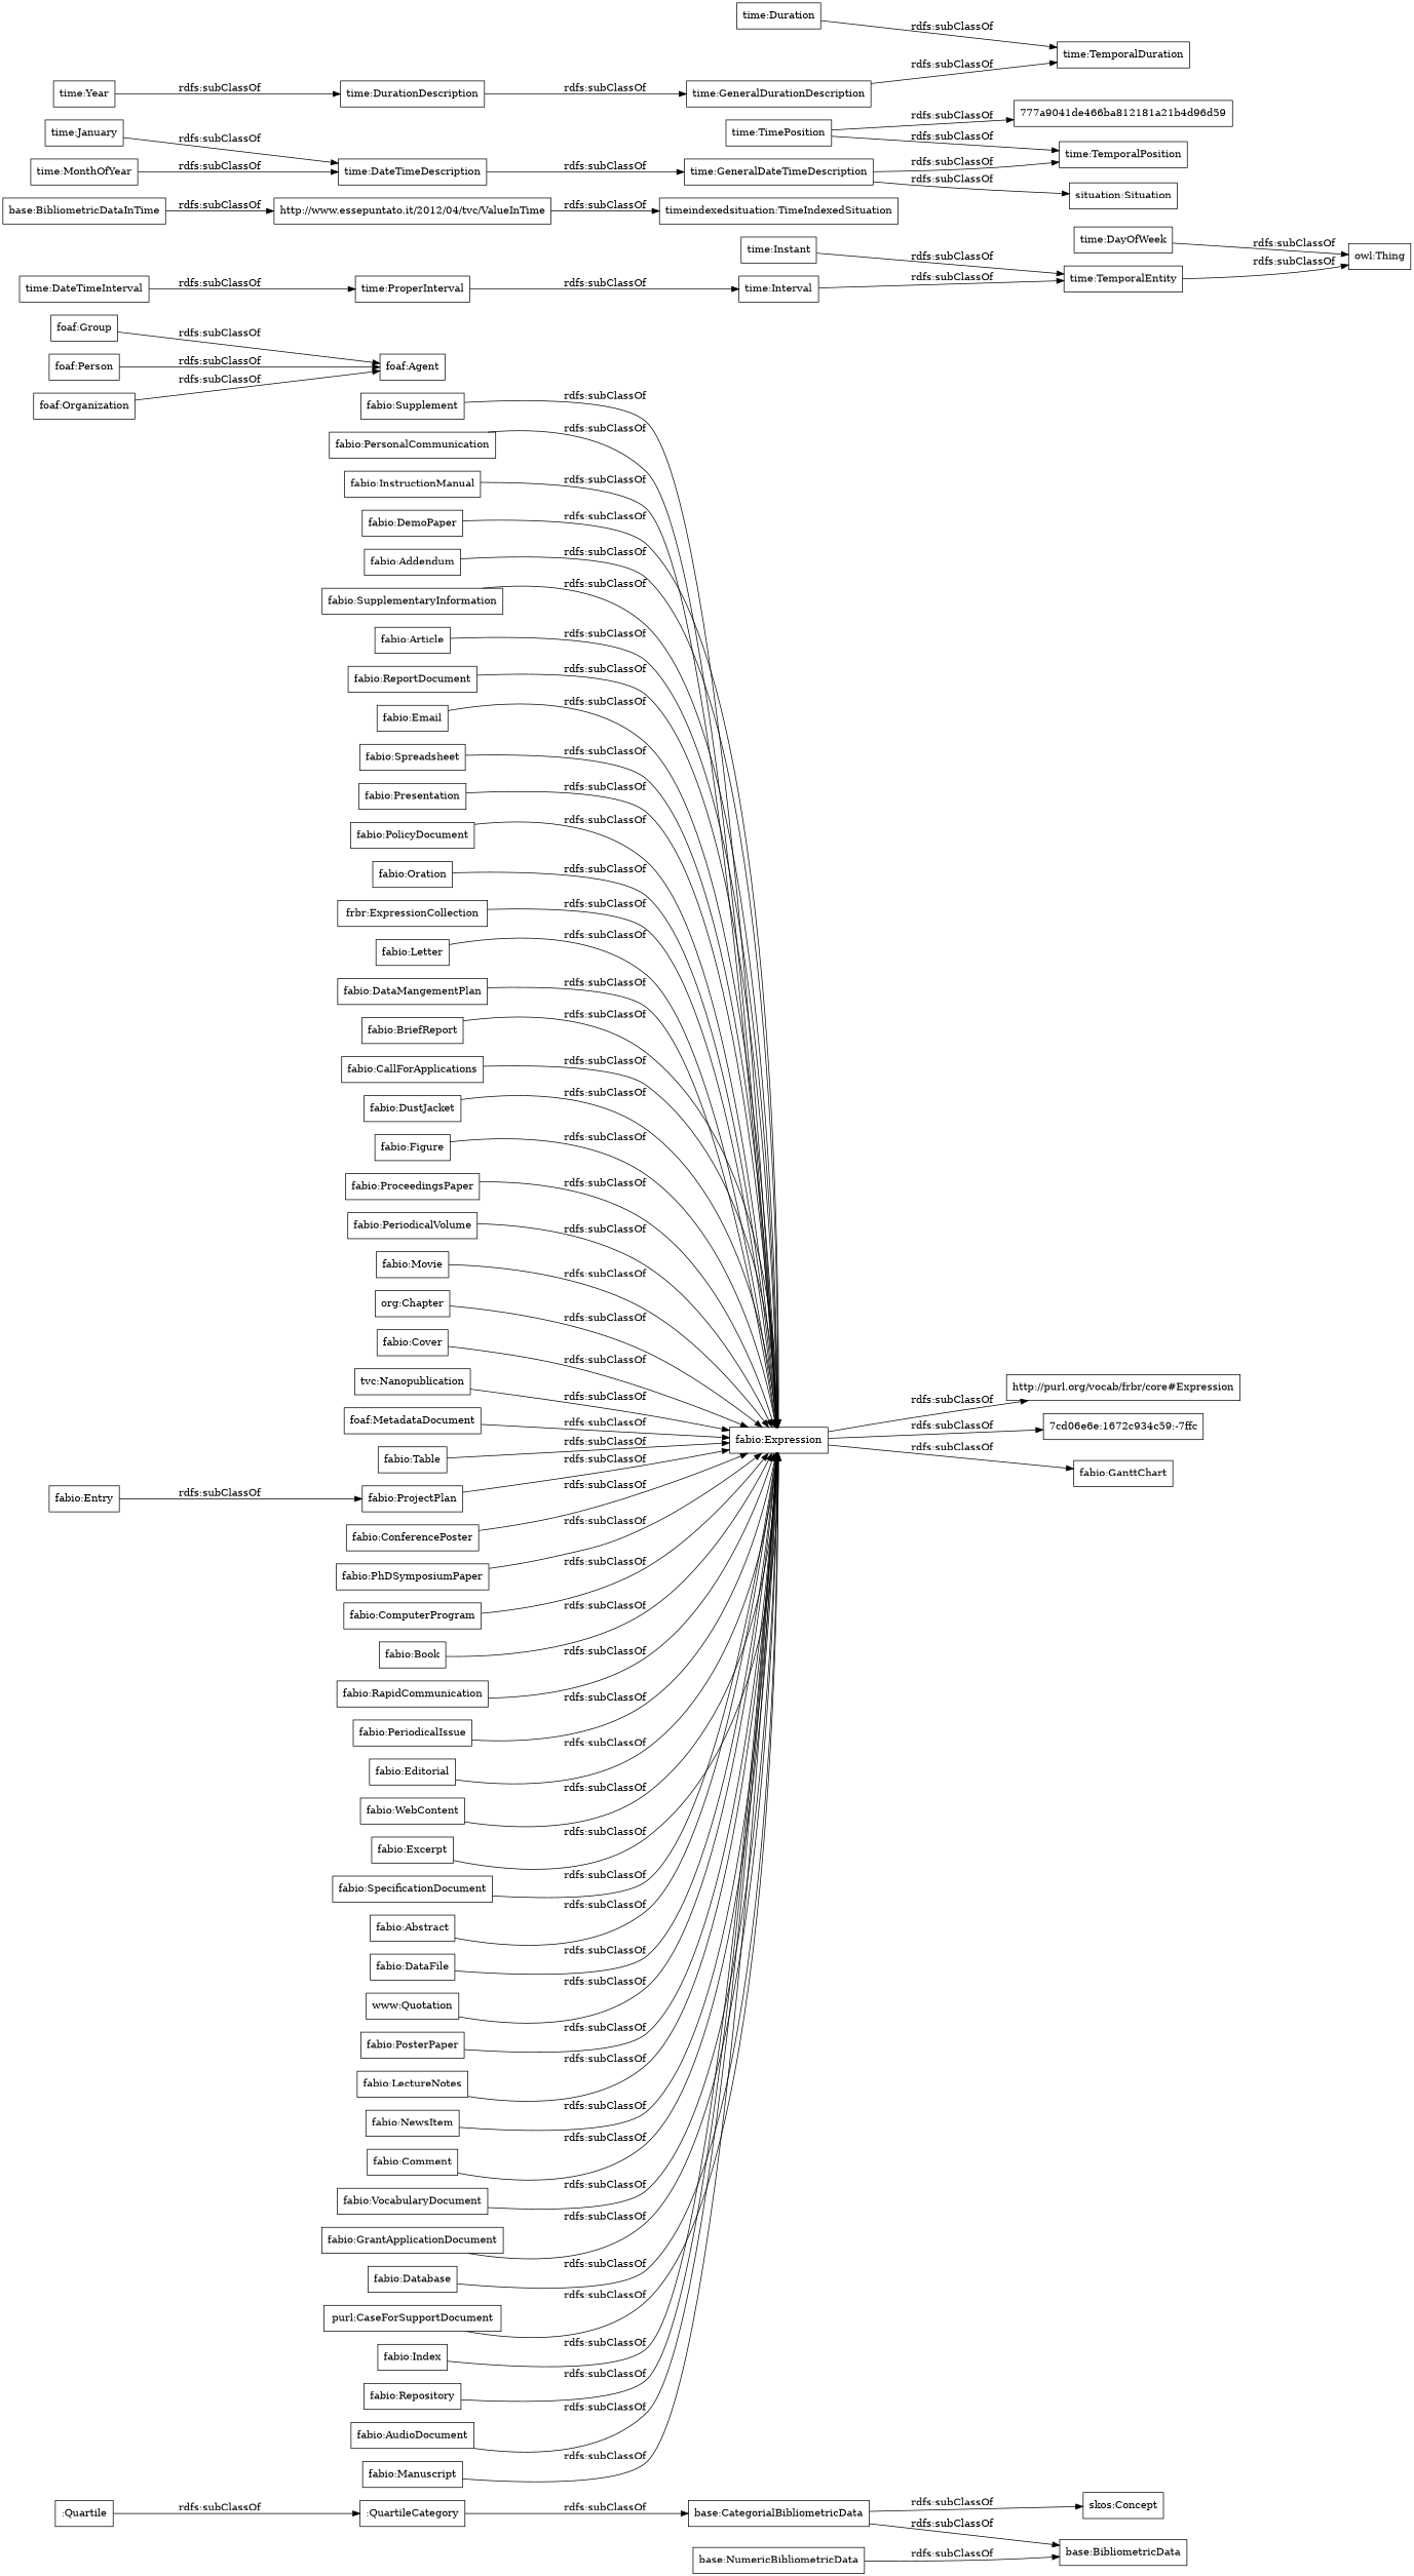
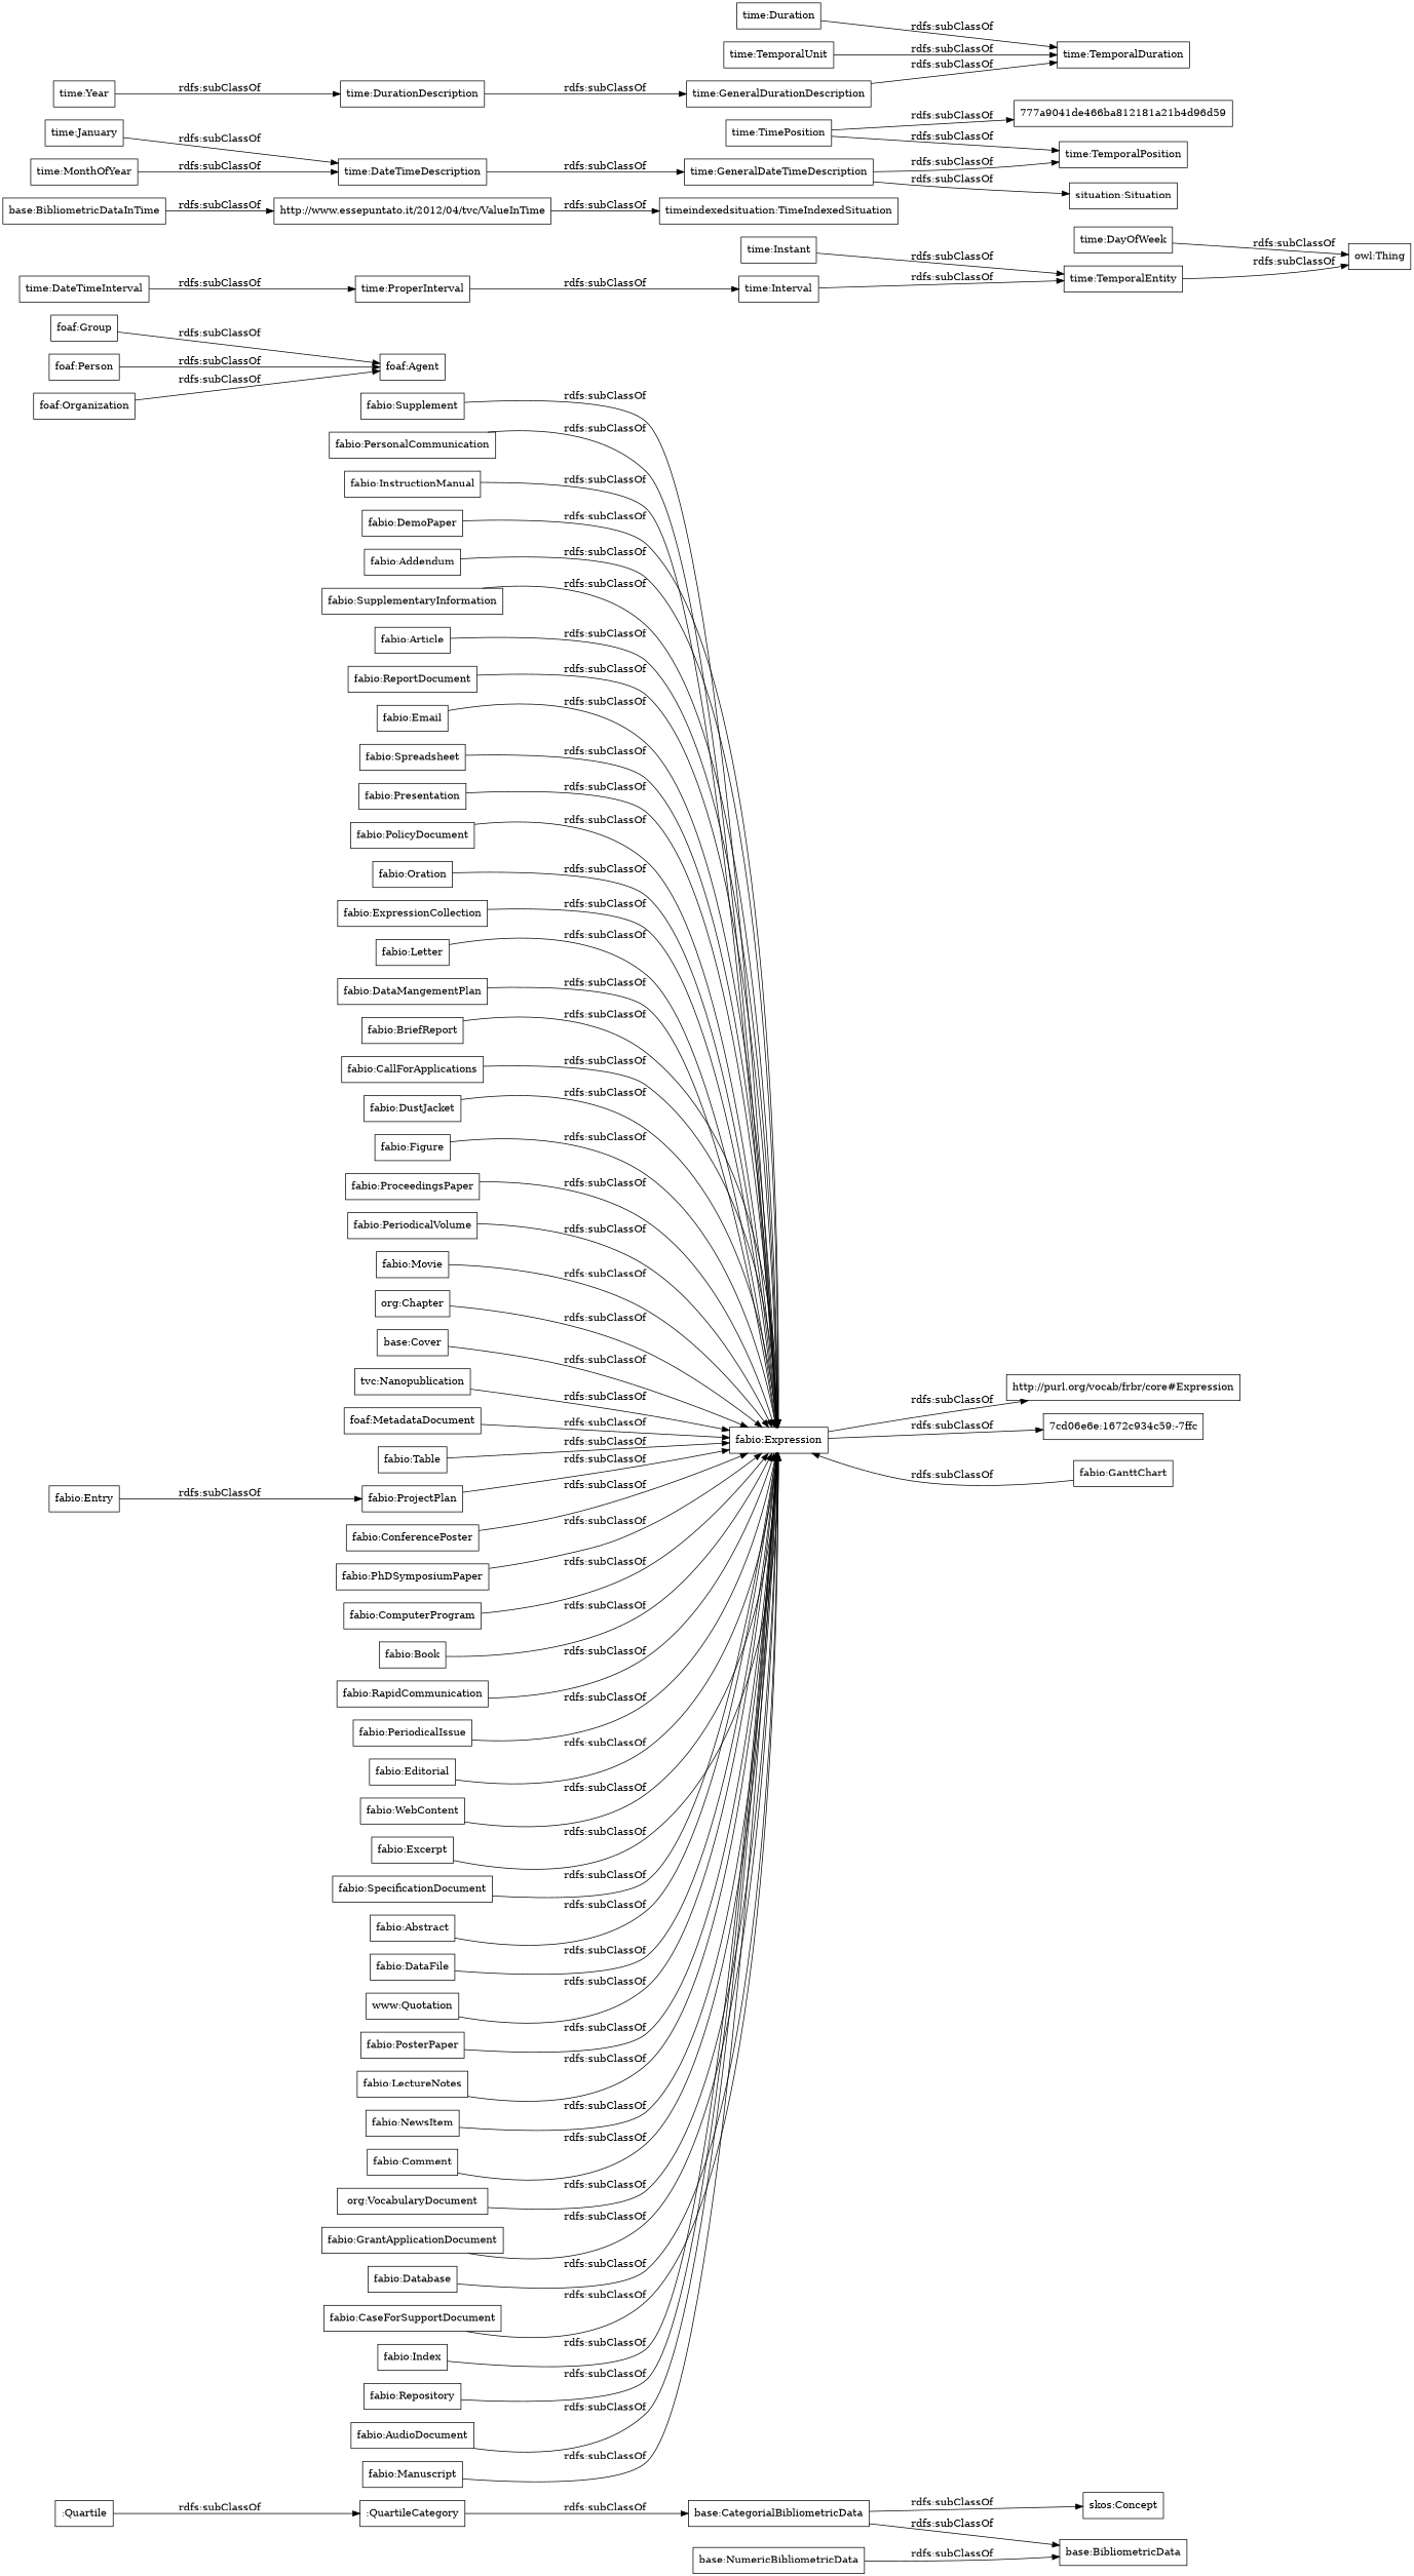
  digraph {
    rankdir=LR
    node [color=black shape=rectangle]
    ":Quartile"
    ":QuartileCategory"
    "base:CategorialBibliometricData"
    "fabio:Supplement"
    "fabio:Expression"
    "http://purl.org/vocab/frbr/core#Expression"
    "7cd06e6e:1672c934c59:-7ffc"
    "fabio:PersonalCommunication"
    "fabio:InstructionManual"
    "fabio:DemoPaper"
    "fabio:Addendum"
    "fabio:SupplementaryInformation"
    "fabio:Article"
    "fabio:ReportDocument"
    "fabio:Email"
    "fabio:Spreadsheet"
    "fabio:Presentation"
    "fabio:PolicyDocument"
    "fabio:Oration"
    "foaf:Group"
    "foaf:Agent"
-   "fabio:ExpressionCollection" [label="frbr:ExpressionCollection"]
+   "fabio:ExpressionCollection"
    "fabio:Letter"
    "fabio:DataMangementPlan"
    "fabio:BriefReport"
    "fabio:CallForApplications"
    "fabio:DustJacket"
    "foaf:Person"
    "fabio:Figure"
    "fabio:ProceedingsPaper"
    "fabio:PeriodicalVolume"
    "fabio:Movie"
    n33 [label="org:Chapter"]
-   "fabio:Cover"
+   "fabio:Cover" [label="base:Cover"]
    n35 [label="tvc:Nanopublication"]
    n36 [label="foaf:MetadataDocument"]
    "fabio:Table"
    "fabio:ProjectPlan"
    "fabio:ConferencePoster"
    "fabio:PhDSymposiumPaper"
    "base:BibliometricData"
    "skos:Concept"
    "fabio:ComputerProgram"
    "foaf:Organization"
    "fabio:Book"
    "fabio:RapidCommunication"
    "fabio:PeriodicalIssue"
    "fabio:Editorial"
    "fabio:WebContent"
    "fabio:Excerpt"
    "fabio:SpecificationDocument"
    "fabio:Abstract"
    "fabio:DataFile"
    n54 [label="www:Quotation"]
    "fabio:PosterPaper"
    "fabio:LectureNotes"
    "fabio:NewsItem"
    "fabio:Comment"
-   "fabio:VocabularyDocument"
+   "fabio:VocabularyDocument" [label="org:VocabularyDocument"]
    "fabio:GanttChart"
    "fabio:GrantApplicationDocument"
    "fabio:Database"
-   "fabio:CaseForSupportDocument" [label="purl:CaseForSupportDocument"]
+   "fabio:CaseForSupportDocument"
    "fabio:Index"
    "fabio:Entry"
    "fabio:Repository"
    "fabio:AudioDocument"
    "fabio:Manuscript"
    "base:NumericBibliometricData"
    "time:Interval"
    "time:TemporalEntity"
    "owl:Thing"
    "http://www.essepuntato.it/2012/04/tvc/ValueInTime"
    "timeindexedsituation:TimeIndexedSituation"
    "base:BibliometricDataInTime"
    "time:GeneralDateTimeDescription"
    "time:TemporalPosition"
    "situation:Situation"
    "time:DateTimeInterval"
    "time:ProperInterval"
    "time:DurationDescription"
    "time:GeneralDurationDescription"
    "time:TemporalDuration"
    "time:Duration"
    "time:January"
    "time:DateTimeDescription"
    "time:TimePosition"
    "777a9041de466ba812181a21b4d96d59"
    "time:Year"
    "time:MonthOfYear"
+   "time:TemporalUnit"
    "time:Instant"
    "time:DayOfWeek"
    ":Quartile" -> ":QuartileCategory" [label="rdfs:subClassOf"]
    ":QuartileCategory" -> "base:CategorialBibliometricData" [label="rdfs:subClassOf"]
    "base:CategorialBibliometricData" -> "base:BibliometricData" [label="rdfs:subClassOf"]
    "base:CategorialBibliometricData" -> "skos:Concept" [label="rdfs:subClassOf"]
    "fabio:Supplement" -> "fabio:Expression" [label="rdfs:subClassOf"]
    "fabio:Expression" -> "http://purl.org/vocab/frbr/core#Expression" [label="rdfs:subClassOf"]
    "fabio:Expression" -> "7cd06e6e:1672c934c59:-7ffc" [label="rdfs:subClassOf"]
    "fabio:PersonalCommunication" -> "fabio:Expression" [label="rdfs:subClassOf"]
    "fabio:InstructionManual" -> "fabio:Expression" [label="rdfs:subClassOf"]
    "fabio:DemoPaper" -> "fabio:Expression" [label="rdfs:subClassOf"]
    "fabio:Addendum" -> "fabio:Expression" [label="rdfs:subClassOf"]
    "fabio:SupplementaryInformation" -> "fabio:Expression" [label="rdfs:subClassOf"]
    "fabio:Article" -> "fabio:Expression" [label="rdfs:subClassOf"]
    "fabio:ReportDocument" -> "fabio:Expression" [label="rdfs:subClassOf"]
    "fabio:Email" -> "fabio:Expression" [label="rdfs:subClassOf"]
    "fabio:Spreadsheet" -> "fabio:Expression" [label="rdfs:subClassOf"]
    "fabio:Presentation" -> "fabio:Expression" [label="rdfs:subClassOf"]
    "fabio:PolicyDocument" -> "fabio:Expression" [label="rdfs:subClassOf"]
    "fabio:Oration" -> "fabio:Expression" [label="rdfs:subClassOf"]
    "foaf:Group" -> "foaf:Agent" [label="rdfs:subClassOf"]
    "fabio:ExpressionCollection" -> "fabio:Expression" [label="rdfs:subClassOf"]
    "fabio:Letter" -> "fabio:Expression" [label="rdfs:subClassOf"]
    "fabio:DataMangementPlan" -> "fabio:Expression" [label="rdfs:subClassOf"]
    "fabio:BriefReport" -> "fabio:Expression" [label="rdfs:subClassOf"]
    "fabio:CallForApplications" -> "fabio:Expression" [label="rdfs:subClassOf"]
    "fabio:DustJacket" -> "fabio:Expression" [label="rdfs:subClassOf"]
    "foaf:Person" -> "foaf:Agent" [label="rdfs:subClassOf"]
    "fabio:Figure" -> "fabio:Expression" [label="rdfs:subClassOf"]
    "fabio:ProceedingsPaper" -> "fabio:Expression" [label="rdfs:subClassOf"]
    "fabio:PeriodicalVolume" -> "fabio:Expression" [label="rdfs:subClassOf"]
    "fabio:Movie" -> "fabio:Expression" [label="rdfs:subClassOf"]
    n33 -> "fabio:Expression" [label="rdfs:subClassOf"]
    "fabio:Cover" -> "fabio:Expression" [label="rdfs:subClassOf"]
    n35 -> "fabio:Expression" [label="rdfs:subClassOf"]
    n36 -> "fabio:Expression" [label="rdfs:subClassOf"]
    "fabio:Table" -> "fabio:Expression" [label="rdfs:subClassOf"]
    "fabio:ProjectPlan" -> "fabio:Expression" [label="rdfs:subClassOf"]
    "fabio:ConferencePoster" -> "fabio:Expression" [label="rdfs:subClassOf"]
    "fabio:PhDSymposiumPaper" -> "fabio:Expression" [label="rdfs:subClassOf"]
    "fabio:ComputerProgram" -> "fabio:Expression" [label="rdfs:subClassOf"]
    "foaf:Organization" -> "foaf:Agent" [label="rdfs:subClassOf"]
    "fabio:Book" -> "fabio:Expression" [label="rdfs:subClassOf"]
    "fabio:RapidCommunication" -> "fabio:Expression" [label="rdfs:subClassOf"]
    "fabio:PeriodicalIssue" -> "fabio:Expression" [label="rdfs:subClassOf"]
    "fabio:Editorial" -> "fabio:Expression" [label="rdfs:subClassOf"]
    "fabio:WebContent" -> "fabio:Expression" [label="rdfs:subClassOf"]
    "fabio:Excerpt" -> "fabio:Expression" [label="rdfs:subClassOf"]
    "fabio:SpecificationDocument" -> "fabio:Expression" [label="rdfs:subClassOf"]
    "fabio:Abstract" -> "fabio:Expression" [label="rdfs:subClassOf"]
    "fabio:DataFile" -> "fabio:Expression" [label="rdfs:subClassOf"]
    n54 -> "fabio:Expression" [label="rdfs:subClassOf"]
    "fabio:PosterPaper" -> "fabio:Expression" [label="rdfs:subClassOf"]
    "fabio:LectureNotes" -> "fabio:Expression" [label="rdfs:subClassOf"]
    "fabio:NewsItem" -> "fabio:Expression" [label="rdfs:subClassOf"]
    "fabio:Comment" -> "fabio:Expression" [label="rdfs:subClassOf"]
    "fabio:VocabularyDocument" -> "fabio:Expression" [label="rdfs:subClassOf"]
-   "fabio:Expression" -> "fabio:GanttChart" [label="rdfs:subClassOf"]
+   "fabio:GanttChart" -> "fabio:Expression" [label="rdfs:subClassOf"]
    "fabio:GrantApplicationDocument" -> "fabio:Expression" [label="rdfs:subClassOf"]
    "fabio:Database" -> "fabio:Expression" [label="rdfs:subClassOf"]
    "fabio:CaseForSupportDocument" -> "fabio:Expression" [label="rdfs:subClassOf"]
    "fabio:Index" -> "fabio:Expression" [label="rdfs:subClassOf"]
    "fabio:Entry" -> "fabio:ProjectPlan" [label="rdfs:subClassOf"]
    "fabio:Repository" -> "fabio:Expression" [label="rdfs:subClassOf"]
    "fabio:AudioDocument" -> "fabio:Expression" [label="rdfs:subClassOf"]
    "fabio:Manuscript" -> "fabio:Expression" [label="rdfs:subClassOf"]
    "base:NumericBibliometricData" -> "base:BibliometricData" [label="rdfs:subClassOf"]
    "time:Interval" -> "time:TemporalEntity" [label="rdfs:subClassOf"]
    "time:TemporalEntity" -> "owl:Thing" [label="rdfs:subClassOf"]
    "http://www.essepuntato.it/2012/04/tvc/ValueInTime" -> "timeindexedsituation:TimeIndexedSituation" [label="rdfs:subClassOf"]
    "base:BibliometricDataInTime" -> "http://www.essepuntato.it/2012/04/tvc/ValueInTime" [label="rdfs:subClassOf"]
    "time:GeneralDateTimeDescription" -> "time:TemporalPosition" [label="rdfs:subClassOf"]
    "time:GeneralDateTimeDescription" -> "situation:Situation" [label="rdfs:subClassOf"]
    "time:DateTimeInterval" -> "time:ProperInterval" [label="rdfs:subClassOf"]
    "time:ProperInterval" -> "time:Interval" [label="rdfs:subClassOf"]
    "time:DurationDescription" -> "time:GeneralDurationDescription" [label="rdfs:subClassOf"]
    "time:GeneralDurationDescription" -> "time:TemporalDuration" [label="rdfs:subClassOf"]
    "time:Duration" -> "time:TemporalDuration" [label="rdfs:subClassOf"]
    "time:January" -> "time:DateTimeDescription" [label="rdfs:subClassOf"]
    "time:DateTimeDescription" -> "time:GeneralDateTimeDescription" [label="rdfs:subClassOf"]
    "time:TimePosition" -> "time:TemporalPosition" [label="rdfs:subClassOf"]
    "time:TimePosition" -> "777a9041de466ba812181a21b4d96d59" [label="rdfs:subClassOf"]
    "time:Year" -> "time:DurationDescription" [label="rdfs:subClassOf"]
    "time:MonthOfYear" -> "time:DateTimeDescription" [label="rdfs:subClassOf"]
+   "time:TemporalUnit" -> "time:TemporalDuration" [label="rdfs:subClassOf"]
    "time:Instant" -> "time:TemporalEntity" [label="rdfs:subClassOf"]
    "time:DayOfWeek" -> "owl:Thing" [label="rdfs:subClassOf"]
  }
